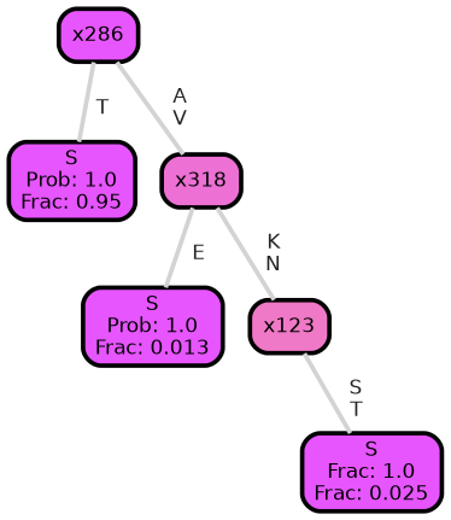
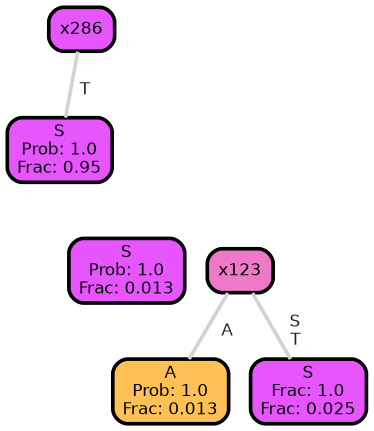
  graph {
    ranksep="0 equally"
    splines=straight
    node [color=black fillcolor="#e755ff" fontcolor=black fontname=helvetica penwidth=3 shape=box style="filled, rounded"]
    edge [color=lightgray fontcolor=grey14 fontname=helvetica fontweight=bold penwidth=3]
    n1 [label="S\nProb: 1.0\nFrac: 0.95"]
    n2 [fillcolor="#e756fc" label=x286]
-   n3 [fillcolor="#ed70d4" label=x318]
    n4 [label="S\nProb: 1.0\nFrac: 0.013"]
    n5 [fillcolor="#ef79c6" label=x123]
+   n6 [fillcolor="#ffc155" label="A\nProb: 1.0\nFrac: 0.013"]
    n7 [label="S\nFrac: 1.0\nFrac: 0.025"]
    subgraph sub_1 {
      rank=same
    }
    n2 -- n1 [label=" T"]
-   n2 -- n3 [label=" A\n V"]
-   n3 -- n4 [label=" E"]
-   n3 -- n5 [label=" K\n N"]
+   n5 -- n6 [label=" A"]
    n5 -- n7 [label=" S\n T"]
  }
